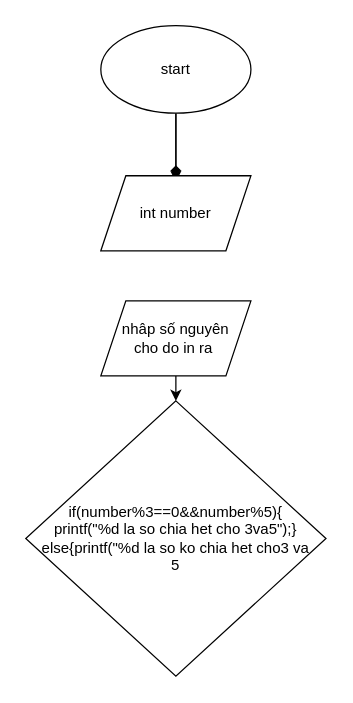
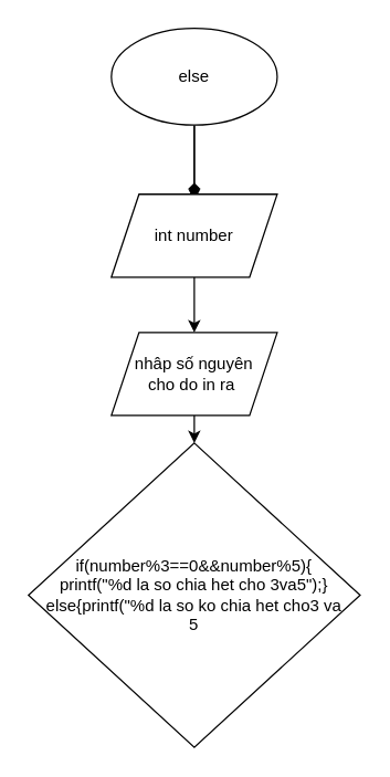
  <mxCell id="0" />
  <mxCell id="1" parent="0" />
  <mxCell id="2" style="edgeStyle=orthogonalEdgeStyle;rounded=0;orthogonalLoop=1;jettySize=auto;html=1;" edge="1" parent="1" source="4"><mxGeometry relative="1" as="geometry"><mxPoint x="140" y="145" as="targetPoint" /></mxGeometry></mxCell>
  <mxCell id="3" style="edgeStyle=orthogonalEdgeStyle;rounded=0;orthogonalLoop=1;jettySize=auto;html=1;entryX=0.5;entryY=0;entryDx=0;entryDy=0;endArrow=diamond;" edge="1" parent="1" source="4" target="9"><mxGeometry relative="1" as="geometry" /></mxCell>
- <mxCell id="4" value="start" style="ellipse;whiteSpace=wrap;html=1;" vertex="1" parent="1"><mxGeometry x="80" width="120" height="70" as="geometry" y="20" /></mxCell>
+ <mxCell id="4" value="else" style="ellipse;whiteSpace=wrap;html=1;" vertex="1" parent="1"><mxGeometry x="80" width="120" height="70" as="geometry" y="20" /></mxCell>
  <mxCell id="5" style="edgeStyle=orthogonalEdgeStyle;rounded=0;orthogonalLoop=1;jettySize=auto;html=1;exitX=0.5;exitY=0;exitDx=0;exitDy=0;entryX=0.5;entryY=0;entryDx=0;entryDy=0;" edge="1" parent="1" source="6" target="7"><mxGeometry relative="1" as="geometry" /></mxCell>
  <mxCell id="6" value="nhâp số nguyên&lt;br&gt;cho do in ra&amp;nbsp;" style="shape=parallelogram;perimeter=parallelogramPerimeter;whiteSpace=wrap;html=1;fixedSize=1;direction=west;" vertex="1" parent="1"><mxGeometry x="80" y="240" width="120" height="60" as="geometry" /></mxCell>
  <mxCell id="7" value="if(number%3==0&amp;amp;&amp;amp;number%5){&lt;br&gt;printf(&quot;%d la so chia het cho 3va5&quot;);}&lt;br&gt;else{printf(&quot;%d la so ko chia het cho3 va&lt;br&gt;5" style="rhombus;whiteSpace=wrap;html=1;" vertex="1" parent="1"><mxGeometry x="20" y="320" width="240" height="220" as="geometry" /></mxCell>
+ <mxCell id="8" style="edgeStyle=orthogonalEdgeStyle;rounded=0;orthogonalLoop=1;jettySize=auto;html=1;exitX=0.5;exitY=1;exitDx=0;exitDy=0;" edge="1" parent="1" source="9" target="6"><mxGeometry relative="1" as="geometry" /></mxCell>
  <mxCell id="9" value="int number" style="shape=parallelogram;perimeter=parallelogramPerimeter;whiteSpace=wrap;html=1;fixedSize=1;" vertex="1" parent="1"><mxGeometry x="80" y="140" width="120" height="60" as="geometry" /></mxCell>
